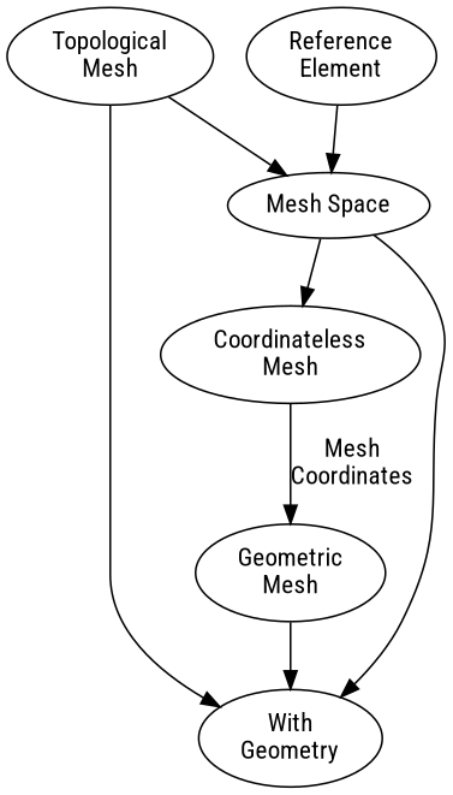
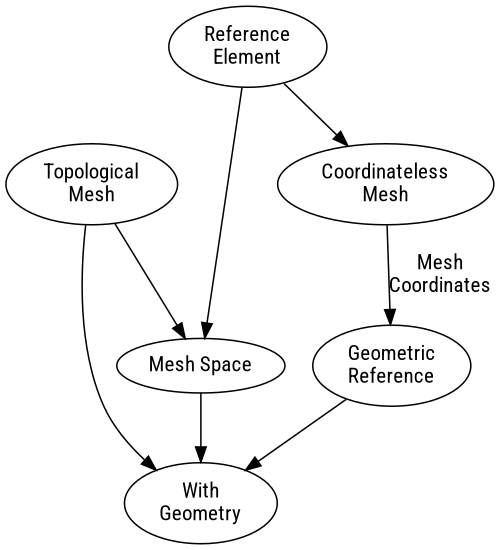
  digraph {
    fontname="Roboto Condensed"
    node [fontname="Roboto Condensed"]
    edge [fontname="Roboto Condensed"]
    n1 [label="Topological\nMesh"]
    n2 [label="Mesh Space"]
    n3 [label="With\nGeometry"]
    n4 [label="Coordinateless\nMesh"]
-   n5 [label="Geometric\nMesh"]
+   n5 [label="Geometric\nReference"]
    n6 [label="Reference\nElement"]
    n1 -> n2
    n1 -> n3
    n2 -> n3
-   n2 -> n4
+   n6 -> n4
    n4 -> n5 [label="Mesh\nCoordinates"]
    n5 -> n3
    n6 -> n2
  }
